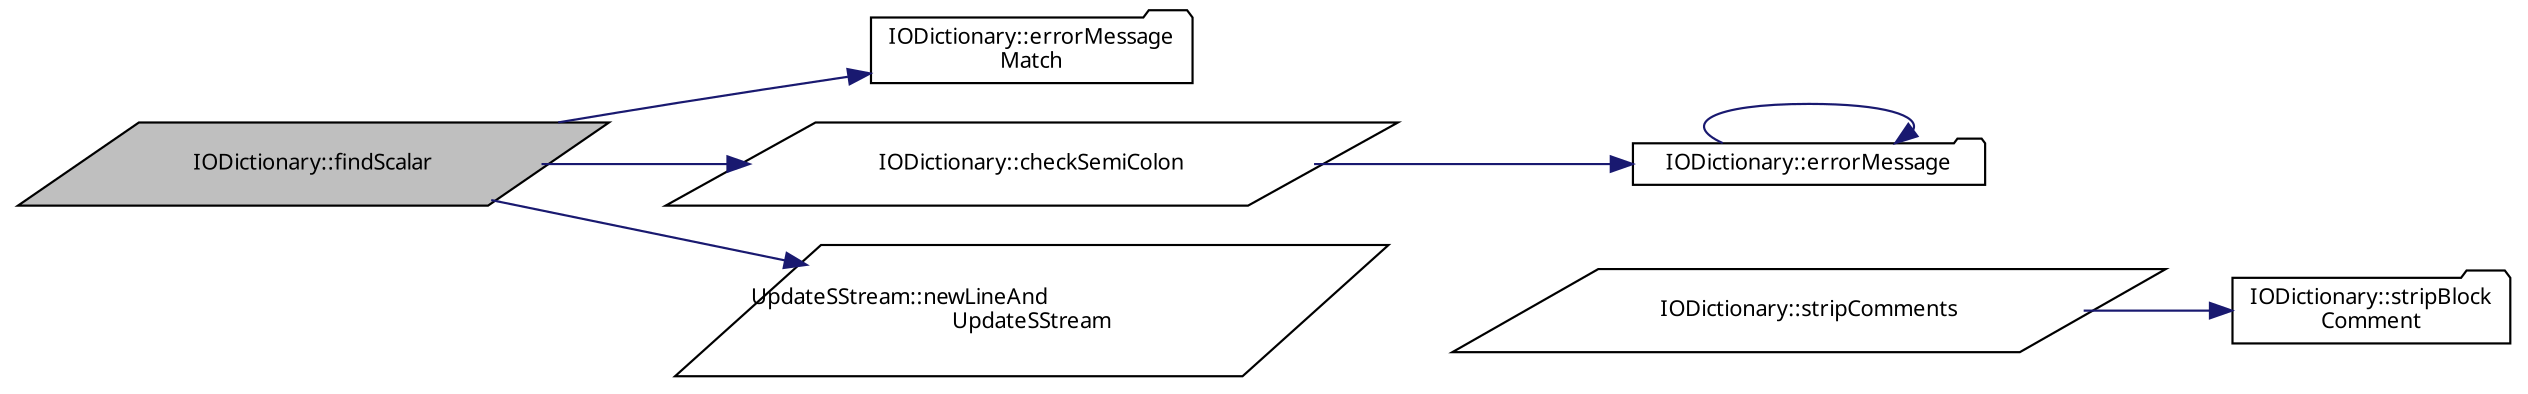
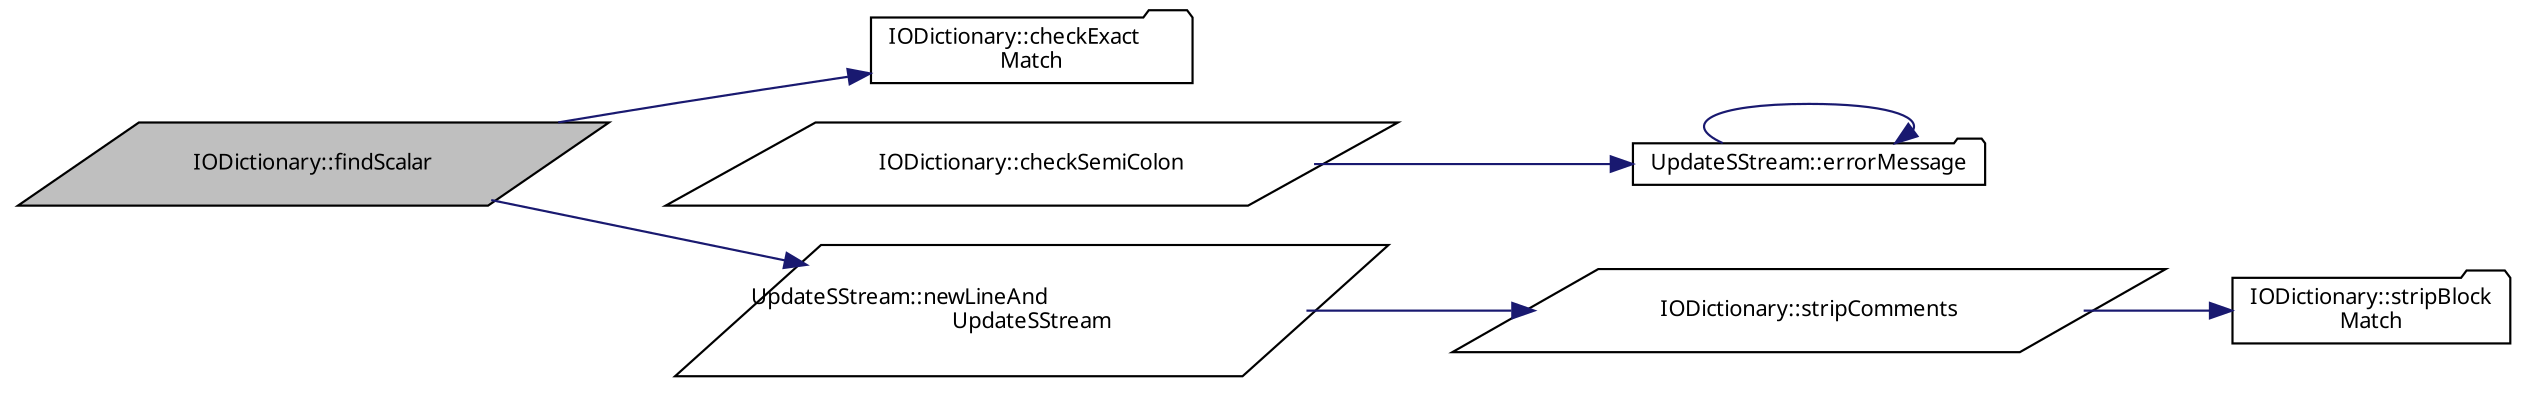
  digraph {
    fontname="Noto Sans"
    rankdir=LR
    node [color=black fillcolor=white fontname="Noto Sans" fontsize=10 shape=parallelogram style=filled]
    edge [color=midnightblue fontname="Noto Sans" fontsize=10 labelfontname=Helvetica labelfontsize=10 style=solid]
    n1 [fillcolor=grey75 fontcolor=black height=0.2 label="IODictionary::findScalar" width=0.4]
-   n2 [height=0.2 label="IODictionary::errorMessage\lMatch" shape=folder width=0.4]
+   n2 [height=0.2 label="IODictionary::checkExact\lMatch" shape=folder width=0.4]
    n3 [height=0.2 label="IODictionary::checkSemiColon" width=0.4]
    n4 [height=0.2 label="UpdateSStream::newLineAnd\lUpdateSStream" width=0.4]
-   n5 [height=0.2 label="IODictionary::errorMessage" shape=folder width=0.4]
+   n5 [height=0.2 label="UpdateSStream::errorMessage" shape=folder width=0.4]
    n6 [height=0.2 label="IODictionary::stripComments" width=0.4]
-   n7 [height=0.2 label="IODictionary::stripBlock\lComment" shape=folder width=0.4]
+   n7 [height=0.2 label="IODictionary::stripBlock\lMatch" shape=folder width=0.4]
    n1 -> n2
-   n1 -> n3
    n1 -> n4
    n3 -> n5
+   n4 -> n6
    n5 -> n5
    n6 -> n7
  }
